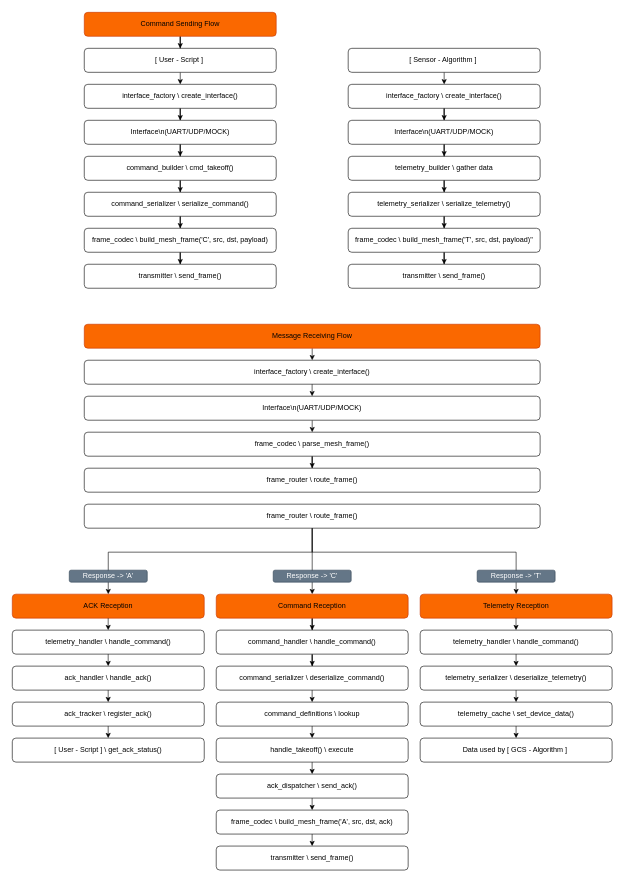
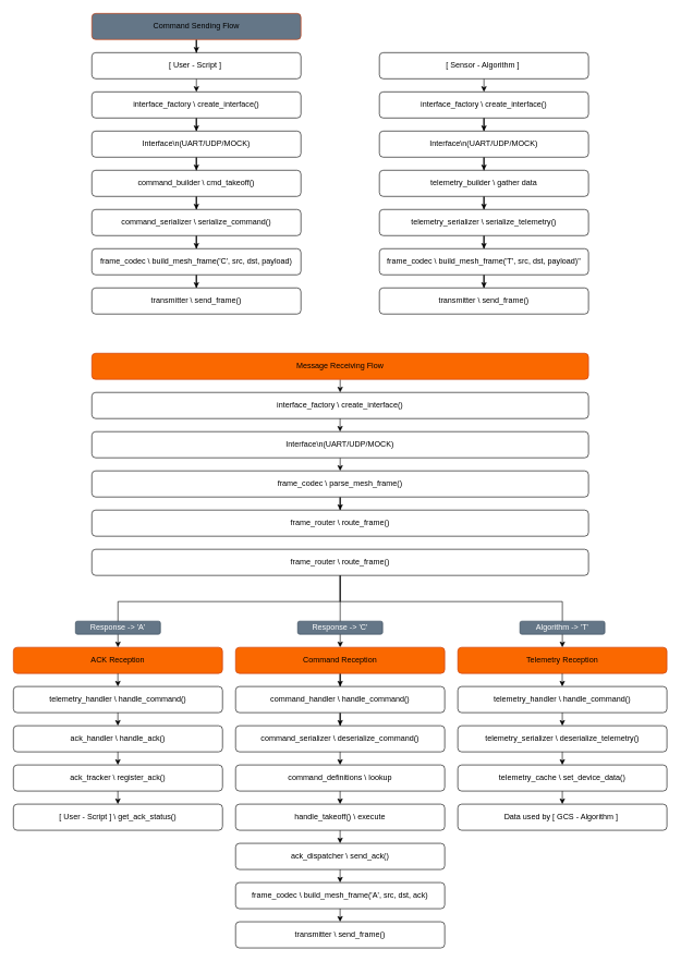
  <mxCell id="0" />
  <mxCell id="1" parent="0" />
  <mxCell id="2" value="" style="edgeStyle=orthogonalEdgeStyle;rounded=0;orthogonalLoop=1;jettySize=auto;html=1;" edge="1" parent="1" source="3"><mxGeometry relative="1" as="geometry"><mxPoint x="300.034" y="140" as="targetPoint" /></mxGeometry></mxCell>
  <mxCell id="3" value="[ User - Script ]&amp;nbsp;" style="rounded=1;whiteSpace=wrap;html=1;" vertex="1" parent="1"><mxGeometry x="140" y="80" width="320" height="40" as="geometry" /></mxCell>
  <mxCell id="4" value="" style="edgeStyle=orthogonalEdgeStyle;rounded=0;orthogonalLoop=1;jettySize=auto;html=1;" edge="1" parent="1" source="5" target="3"><mxGeometry relative="1" as="geometry" /></mxCell>
- <mxCell id="5" value="Command Sending Flow" style="rounded=1;whiteSpace=wrap;html=1;fillColor=#fa6800;fontColor=#000000;strokeColor=#C73500;" vertex="1" parent="1"><mxGeometry x="140" width="320" height="40" as="geometry" y="20" /></mxCell>
+ <mxCell id="5" value="Command Sending Flow" style="rounded=1;whiteSpace=wrap;html=1;fillColor=#647687;fontColor=#000000;strokeColor=#C73500;" vertex="1" parent="1"><mxGeometry x="140" width="320" height="40" as="geometry" y="20" /></mxCell>
  <mxCell id="6" value="" style="edgeStyle=orthogonalEdgeStyle;rounded=0;orthogonalLoop=1;jettySize=auto;html=1;" edge="1" parent="1" source="7"><mxGeometry relative="1" as="geometry"><mxPoint x="740.034" y="140" as="targetPoint" /></mxGeometry></mxCell>
  <mxCell id="7" value="[ Sensor - Algorithm ]&amp;nbsp;" style="rounded=1;whiteSpace=wrap;html=1;" vertex="1" parent="1"><mxGeometry x="580" y="80" width="320" height="40" as="geometry" /></mxCell>
  <mxCell id="8" value="" style="edgeStyle=orthogonalEdgeStyle;rounded=0;orthogonalLoop=1;jettySize=auto;html=1;" edge="1" parent="1" source="9" target="11"><mxGeometry relative="1" as="geometry" /></mxCell>
  <mxCell id="9" value="command_builder \ cmd_takeoff()" style="rounded=1;whiteSpace=wrap;html=1;" vertex="1" parent="1"><mxGeometry x="140" y="260" width="320" height="40" as="geometry" /></mxCell>
  <mxCell id="10" value="" style="edgeStyle=orthogonalEdgeStyle;rounded=0;orthogonalLoop=1;jettySize=auto;html=1;" edge="1" parent="1" source="11" target="13"><mxGeometry relative="1" as="geometry" /></mxCell>
  <mxCell id="11" value="command_serializer \ serialize_command()" style="rounded=1;whiteSpace=wrap;html=1;" vertex="1" parent="1"><mxGeometry x="140" y="320" width="320" height="40" as="geometry" /></mxCell>
  <mxCell id="12" value="" style="edgeStyle=orthogonalEdgeStyle;rounded=0;orthogonalLoop=1;jettySize=auto;html=1;" edge="1" parent="1" source="13" target="14"><mxGeometry relative="1" as="geometry" /></mxCell>
  <mxCell id="13" value="frame_codec \ build_mesh_frame('C', src, dst, payload)" style="rounded=1;whiteSpace=wrap;html=1;" vertex="1" parent="1"><mxGeometry x="140" y="380" width="320" height="40" as="geometry" /></mxCell>
  <mxCell id="14" value="transmitter \ send_frame()" style="rounded=1;whiteSpace=wrap;html=1;" vertex="1" parent="1"><mxGeometry x="140" y="440" width="320" height="40" as="geometry" /></mxCell>
  <mxCell id="15" value="" style="edgeStyle=orthogonalEdgeStyle;rounded=0;orthogonalLoop=1;jettySize=auto;html=1;" edge="1" parent="1" source="16" target="18"><mxGeometry relative="1" as="geometry" /></mxCell>
  <mxCell id="16" value="interface_factory \ create_interface()" style="rounded=1;whiteSpace=wrap;html=1;" vertex="1" parent="1"><mxGeometry x="140" y="140" width="320" height="40" as="geometry" /></mxCell>
  <mxCell id="17" value="" style="edgeStyle=orthogonalEdgeStyle;rounded=0;orthogonalLoop=1;jettySize=auto;html=1;entryX=0.5;entryY=0;entryDx=0;entryDy=0;" edge="1" parent="1" source="18" target="9"><mxGeometry relative="1" as="geometry" /></mxCell>
  <mxCell id="18" value="Interface\n(UART/UDP/MOCK)" style="rounded=1;whiteSpace=wrap;html=1;" vertex="1" parent="1"><mxGeometry x="140" y="200" width="320" height="40" as="geometry" /></mxCell>
  <mxCell id="19" value="" style="edgeStyle=orthogonalEdgeStyle;rounded=0;orthogonalLoop=1;jettySize=auto;html=1;" edge="1" parent="1" source="20" target="22"><mxGeometry relative="1" as="geometry" /></mxCell>
  <mxCell id="20" value="telemetry_builder \ gather data" style="rounded=1;whiteSpace=wrap;html=1;" vertex="1" parent="1"><mxGeometry x="580" y="260" width="320" height="40" as="geometry" /></mxCell>
  <mxCell id="21" value="" style="edgeStyle=orthogonalEdgeStyle;rounded=0;orthogonalLoop=1;jettySize=auto;html=1;" edge="1" parent="1" source="22" target="24"><mxGeometry relative="1" as="geometry" /></mxCell>
  <mxCell id="22" value="telemetry_serializer \ serialize_telemetry()" style="rounded=1;whiteSpace=wrap;html=1;" vertex="1" parent="1"><mxGeometry x="580" y="320" width="320" height="40" as="geometry" /></mxCell>
  <mxCell id="23" value="" style="edgeStyle=orthogonalEdgeStyle;rounded=0;orthogonalLoop=1;jettySize=auto;html=1;" edge="1" parent="1" source="24" target="25"><mxGeometry relative="1" as="geometry" /></mxCell>
  <mxCell id="24" value="frame_codec \&amp;nbsp;build_mesh_frame('T', src, dst, payload)&quot;" style="rounded=1;whiteSpace=wrap;html=1;" vertex="1" parent="1"><mxGeometry x="580" y="380" width="320" height="40" as="geometry" /></mxCell>
  <mxCell id="25" value="transmitter \ send_frame()" style="rounded=1;whiteSpace=wrap;html=1;" vertex="1" parent="1"><mxGeometry x="580" y="440" width="320" height="40" as="geometry" /></mxCell>
  <mxCell id="26" value="" style="edgeStyle=orthogonalEdgeStyle;rounded=0;orthogonalLoop=1;jettySize=auto;html=1;" edge="1" parent="1" source="27" target="29"><mxGeometry relative="1" as="geometry" /></mxCell>
  <mxCell id="27" value="interface_factory \ create_interface()" style="rounded=1;whiteSpace=wrap;html=1;" vertex="1" parent="1"><mxGeometry x="580" y="140" width="320" height="40" as="geometry" /></mxCell>
  <mxCell id="28" value="" style="edgeStyle=orthogonalEdgeStyle;rounded=0;orthogonalLoop=1;jettySize=auto;html=1;entryX=0.5;entryY=0;entryDx=0;entryDy=0;" edge="1" parent="1" source="29" target="20"><mxGeometry relative="1" as="geometry" /></mxCell>
  <mxCell id="29" value="Interface\n(UART/UDP/MOCK)" style="rounded=1;whiteSpace=wrap;html=1;" vertex="1" parent="1"><mxGeometry x="580" y="200" width="320" height="40" as="geometry" /></mxCell>
  <mxCell id="30" value="" style="edgeStyle=orthogonalEdgeStyle;rounded=0;orthogonalLoop=1;jettySize=auto;html=1;entryX=0.5;entryY=0;entryDx=0;entryDy=0;" edge="1" parent="1" source="31"><mxGeometry relative="1" as="geometry"><mxPoint x="520" y="600" as="targetPoint" /></mxGeometry></mxCell>
  <mxCell id="31" value="Message Receiving Flow" style="rounded=1;whiteSpace=wrap;html=1;fillColor=#fa6800;fontColor=#000000;strokeColor=#C73500;" vertex="1" parent="1"><mxGeometry x="140" y="540" width="760" height="40" as="geometry" /></mxCell>
  <mxCell id="32" value="" style="edgeStyle=orthogonalEdgeStyle;rounded=0;orthogonalLoop=1;jettySize=auto;html=1;" edge="1" parent="1" source="33" target="34"><mxGeometry relative="1" as="geometry" /></mxCell>
  <mxCell id="33" value="frame_codec \ parse_mesh_frame()" style="rounded=1;whiteSpace=wrap;html=1;" vertex="1" parent="1"><mxGeometry x="140" y="720" width="760" height="40" as="geometry" /></mxCell>
  <mxCell id="34" value="frame_router \ route_frame()" style="rounded=1;whiteSpace=wrap;html=1;" vertex="1" parent="1"><mxGeometry x="140" y="780" width="760" height="40" as="geometry" /></mxCell>
  <mxCell id="35" value="" style="edgeStyle=orthogonalEdgeStyle;rounded=0;orthogonalLoop=1;jettySize=auto;html=1;" edge="1" parent="1" source="36" target="38"><mxGeometry relative="1" as="geometry" /></mxCell>
  <mxCell id="36" value="frame_router \ route_frame()" style="rounded=1;whiteSpace=wrap;html=1;" vertex="1" parent="1"><mxGeometry x="140" y="840" width="760" height="40" as="geometry" /></mxCell>
  <mxCell id="37" value="" style="edgeStyle=orthogonalEdgeStyle;rounded=0;orthogonalLoop=1;jettySize=auto;html=1;entryX=0.5;entryY=0;entryDx=0;entryDy=0;" edge="1" parent="1" source="38" target="42"><mxGeometry relative="1" as="geometry" /></mxCell>
  <mxCell id="38" value="Command Reception" style="rounded=1;whiteSpace=wrap;html=1;fillColor=#fa6800;fontColor=#000000;strokeColor=#C73500;" vertex="1" parent="1"><mxGeometry x="360" y="990" width="320" height="40" as="geometry" /></mxCell>
  <mxCell id="39" value="Telemetry Reception" style="rounded=1;whiteSpace=wrap;html=1;fillColor=#fa6800;fontColor=#000000;strokeColor=#C73500;" vertex="1" parent="1"><mxGeometry x="700" y="990" width="320" height="40" as="geometry" /></mxCell>
  <mxCell id="40" value="ACK Reception" style="rounded=1;whiteSpace=wrap;html=1;fillColor=#fa6800;fontColor=#000000;strokeColor=#C73500;" vertex="1" parent="1"><mxGeometry x="20" y="990" width="320" height="40" as="geometry" /></mxCell>
  <mxCell id="41" value="" style="edgeStyle=orthogonalEdgeStyle;rounded=0;orthogonalLoop=1;jettySize=auto;html=1;entryX=0.5;entryY=0;entryDx=0;entryDy=0;" edge="1" parent="1" source="42" target="45"><mxGeometry relative="1" as="geometry" /></mxCell>
  <mxCell id="42" value="command_handler \ handle_command()" style="rounded=1;whiteSpace=wrap;html=1;" vertex="1" parent="1"><mxGeometry x="360" y="1050" width="320" height="40" as="geometry" /></mxCell>
  <mxCell id="43" value="telemetry_handler \ handle_command()" style="rounded=1;whiteSpace=wrap;html=1;" vertex="1" parent="1"><mxGeometry x="700" y="1050" width="320" height="40" as="geometry" /></mxCell>
  <mxCell id="44" value="telemetry_handler \ handle_command()" style="rounded=1;whiteSpace=wrap;html=1;" vertex="1" parent="1"><mxGeometry x="20" y="1050" width="320" height="40" as="geometry" /></mxCell>
  <mxCell id="45" value="command_serializer \ deserialize_command()" style="rounded=1;whiteSpace=wrap;html=1;" vertex="1" parent="1"><mxGeometry x="360" y="1110" width="320" height="40" as="geometry" /></mxCell>
  <mxCell id="46" value="command_definitions \ lookup" style="rounded=1;whiteSpace=wrap;html=1;" vertex="1" parent="1"><mxGeometry x="360" y="1170" width="320" height="40" as="geometry" /></mxCell>
  <mxCell id="47" value="handle_takeoff() \ execute" style="rounded=1;whiteSpace=wrap;html=1;" vertex="1" parent="1"><mxGeometry x="360" y="1230" width="320" height="40" as="geometry" /></mxCell>
  <mxCell id="48" value="ack_dispatcher \ send_ack()" style="rounded=1;whiteSpace=wrap;html=1;" vertex="1" parent="1"><mxGeometry x="360" y="1290" width="320" height="40" as="geometry" /></mxCell>
  <mxCell id="49" value="frame_codec \ build_mesh_frame('A', src, dst, ack)" style="rounded=1;whiteSpace=wrap;html=1;" vertex="1" parent="1"><mxGeometry x="360" y="1350" width="320" height="40" as="geometry" /></mxCell>
  <mxCell id="50" value="transmitter \ send_frame()" style="rounded=1;whiteSpace=wrap;html=1;" vertex="1" parent="1"><mxGeometry x="360" y="1410" width="320" height="40" as="geometry" /></mxCell>
  <mxCell id="51" value="" style="edgeStyle=orthogonalEdgeStyle;rounded=0;orthogonalLoop=1;jettySize=auto;html=1;entryX=0.5;entryY=0;entryDx=0;entryDy=0;" edge="1" parent="1"><mxGeometry relative="1" as="geometry"><mxPoint x="519.89" y="1150" as="sourcePoint" /><mxPoint x="519.89" y="1170" as="targetPoint" /></mxGeometry></mxCell>
  <mxCell id="52" value="" style="edgeStyle=orthogonalEdgeStyle;rounded=0;orthogonalLoop=1;jettySize=auto;html=1;entryX=0.5;entryY=0;entryDx=0;entryDy=0;" edge="1" parent="1"><mxGeometry relative="1" as="geometry"><mxPoint x="519.89" y="1210" as="sourcePoint" /><mxPoint x="519.89" y="1230" as="targetPoint" /></mxGeometry></mxCell>
  <mxCell id="53" value="" style="edgeStyle=orthogonalEdgeStyle;rounded=0;orthogonalLoop=1;jettySize=auto;html=1;entryX=0.5;entryY=0;entryDx=0;entryDy=0;" edge="1" parent="1"><mxGeometry relative="1" as="geometry"><mxPoint x="519.89" y="1270" as="sourcePoint" /><mxPoint x="519.89" y="1290" as="targetPoint" /></mxGeometry></mxCell>
  <mxCell id="54" value="" style="edgeStyle=orthogonalEdgeStyle;rounded=0;orthogonalLoop=1;jettySize=auto;html=1;entryX=0.5;entryY=0;entryDx=0;entryDy=0;" edge="1" parent="1"><mxGeometry relative="1" as="geometry"><mxPoint x="519.89" y="1330" as="sourcePoint" /><mxPoint x="519.89" y="1350" as="targetPoint" /></mxGeometry></mxCell>
  <mxCell id="55" value="" style="edgeStyle=orthogonalEdgeStyle;rounded=0;orthogonalLoop=1;jettySize=auto;html=1;entryX=0.5;entryY=0;entryDx=0;entryDy=0;" edge="1" parent="1"><mxGeometry relative="1" as="geometry"><mxPoint x="519.9" y="1390" as="sourcePoint" /><mxPoint x="519.9" y="1410" as="targetPoint" /></mxGeometry></mxCell>
  <mxCell id="56" value="interface_factory \ create_interface()" style="rounded=1;whiteSpace=wrap;html=1;" vertex="1" parent="1"><mxGeometry x="140" y="600" width="760" height="40" as="geometry" /></mxCell>
  <mxCell id="57" value="" style="edgeStyle=orthogonalEdgeStyle;rounded=0;orthogonalLoop=1;jettySize=auto;html=1;" edge="1" parent="1" source="58"><mxGeometry relative="1" as="geometry"><mxPoint x="520" y="720" as="targetPoint" /></mxGeometry></mxCell>
  <mxCell id="58" value="Interface\n(UART/UDP/MOCK)" style="rounded=1;whiteSpace=wrap;html=1;" vertex="1" parent="1"><mxGeometry x="140" y="660" width="760" height="40" as="geometry" /></mxCell>
  <mxCell id="59" value="" style="edgeStyle=orthogonalEdgeStyle;rounded=0;orthogonalLoop=1;jettySize=auto;html=1;entryX=0.5;entryY=0;entryDx=0;entryDy=0;" edge="1" parent="1"><mxGeometry relative="1" as="geometry"><mxPoint x="519.86" y="640" as="sourcePoint" /><mxPoint x="519.86" y="660" as="targetPoint" /></mxGeometry></mxCell>
  <mxCell id="60" value="telemetry_serializer \ deserialize_telemetry()" style="rounded=1;whiteSpace=wrap;html=1;" vertex="1" parent="1"><mxGeometry x="700" y="1110" width="320" height="40" as="geometry" /></mxCell>
  <mxCell id="61" value="telemetry_cache \ set_device_data()" style="rounded=1;whiteSpace=wrap;html=1;" vertex="1" parent="1"><mxGeometry x="700" y="1170" width="320" height="40" as="geometry" /></mxCell>
  <mxCell id="62" value="Data used by [ GCS - Algorithm ]&amp;nbsp;" style="rounded=1;whiteSpace=wrap;html=1;" vertex="1" parent="1"><mxGeometry x="700" y="1230" width="320" height="40" as="geometry" /></mxCell>
  <mxCell id="63" value="ack_handler \ handle_ack()" style="rounded=1;whiteSpace=wrap;html=1;" vertex="1" parent="1"><mxGeometry x="20" y="1110" width="320" height="40" as="geometry" /></mxCell>
  <mxCell id="64" value="ack_tracker \ register_ack()" style="rounded=1;whiteSpace=wrap;html=1;" vertex="1" parent="1"><mxGeometry x="20" y="1170" width="320" height="40" as="geometry" /></mxCell>
  <mxCell id="65" value="[ User - Script ] \ get_ack_status()" style="rounded=1;whiteSpace=wrap;html=1;" vertex="1" parent="1"><mxGeometry x="20" y="1230" width="320" height="40" as="geometry" /></mxCell>
  <mxCell id="66" value="" style="endArrow=classic;html=1;rounded=0;exitX=0.5;exitY=1;exitDx=0;exitDy=0;entryX=0.5;entryY=0;entryDx=0;entryDy=0;" edge="1" parent="1" source="36" target="40"><mxGeometry width="50" height="50" relative="1" as="geometry"><mxPoint x="310" y="1000" as="sourcePoint" /><mxPoint x="360" y="950" as="targetPoint" /><Array as="points"><mxPoint x="520" y="920" /><mxPoint x="180" y="920" /></Array></mxGeometry></mxCell>
  <mxCell id="67" value="" style="endArrow=classic;html=1;rounded=0;exitX=0.5;exitY=1;exitDx=0;exitDy=0;entryX=0.5;entryY=0;entryDx=0;entryDy=0;" edge="1" parent="1" source="36" target="39"><mxGeometry width="50" height="50" relative="1" as="geometry"><mxPoint x="530" y="890" as="sourcePoint" /><mxPoint x="880" y="950" as="targetPoint" /><Array as="points"><mxPoint x="520" y="920" /><mxPoint x="860" y="920" /></Array></mxGeometry></mxCell>
  <mxCell id="68" value="Response -&amp;gt; 'C'" style="rounded=1;whiteSpace=wrap;html=1;fillColor=#647687;fontColor=#ffffff;strokeColor=#314354;" vertex="1" parent="1"><mxGeometry x="455" y="950" width="130" height="20" as="geometry" /></mxCell>
  <mxCell id="69" value="Response -&amp;gt; 'A'" style="rounded=1;whiteSpace=wrap;html=1;fillColor=#647687;fontColor=#ffffff;strokeColor=#314354;" vertex="1" parent="1"><mxGeometry x="115" y="950" width="130" height="20" as="geometry" /></mxCell>
- <mxCell id="70" value="Response -&amp;gt; 'T'" style="rounded=1;whiteSpace=wrap;html=1;fillColor=#647687;fontColor=#ffffff;strokeColor=#314354;" vertex="1" parent="1"><mxGeometry x="795" y="950" width="130" height="20" as="geometry" /></mxCell>
+ <mxCell id="70" value="Algorithm -&amp;gt; 'T'" style="rounded=1;whiteSpace=wrap;html=1;fillColor=#647687;fontColor=#ffffff;strokeColor=#314354;" vertex="1" parent="1"><mxGeometry x="795" y="950" width="130" height="20" as="geometry" /></mxCell>
  <mxCell id="71" value="" style="edgeStyle=orthogonalEdgeStyle;rounded=0;orthogonalLoop=1;jettySize=auto;html=1;entryX=0.5;entryY=0;entryDx=0;entryDy=0;" edge="1" parent="1"><mxGeometry relative="1" as="geometry"><mxPoint x="859.82" y="1030" as="sourcePoint" /><mxPoint x="859.82" y="1050" as="targetPoint" /></mxGeometry></mxCell>
  <mxCell id="72" value="" style="edgeStyle=orthogonalEdgeStyle;rounded=0;orthogonalLoop=1;jettySize=auto;html=1;entryX=0.5;entryY=0;entryDx=0;entryDy=0;" edge="1" parent="1"><mxGeometry relative="1" as="geometry"><mxPoint x="859.92" y="1090" as="sourcePoint" /><mxPoint x="859.92" y="1110" as="targetPoint" /></mxGeometry></mxCell>
  <mxCell id="73" value="" style="edgeStyle=orthogonalEdgeStyle;rounded=0;orthogonalLoop=1;jettySize=auto;html=1;entryX=0.5;entryY=0;entryDx=0;entryDy=0;" edge="1" parent="1"><mxGeometry relative="1" as="geometry"><mxPoint x="859.92" y="1150" as="sourcePoint" /><mxPoint x="859.92" y="1170" as="targetPoint" /></mxGeometry></mxCell>
  <mxCell id="74" value="" style="edgeStyle=orthogonalEdgeStyle;rounded=0;orthogonalLoop=1;jettySize=auto;html=1;entryX=0.5;entryY=0;entryDx=0;entryDy=0;" edge="1" parent="1"><mxGeometry relative="1" as="geometry"><mxPoint x="859.92" y="1210" as="sourcePoint" /><mxPoint x="859.92" y="1230" as="targetPoint" /></mxGeometry></mxCell>
  <mxCell id="75" value="" style="edgeStyle=orthogonalEdgeStyle;rounded=0;orthogonalLoop=1;jettySize=auto;html=1;entryX=0.5;entryY=0;entryDx=0;entryDy=0;" edge="1" parent="1"><mxGeometry relative="1" as="geometry"><mxPoint x="179.86" y="1210" as="sourcePoint" /><mxPoint x="179.86" y="1230" as="targetPoint" /></mxGeometry></mxCell>
  <mxCell id="76" value="" style="edgeStyle=orthogonalEdgeStyle;rounded=0;orthogonalLoop=1;jettySize=auto;html=1;entryX=0.5;entryY=0;entryDx=0;entryDy=0;" edge="1" parent="1"><mxGeometry relative="1" as="geometry"><mxPoint x="179.86" y="1150" as="sourcePoint" /><mxPoint x="179.86" y="1170" as="targetPoint" /></mxGeometry></mxCell>
  <mxCell id="77" value="" style="edgeStyle=orthogonalEdgeStyle;rounded=0;orthogonalLoop=1;jettySize=auto;html=1;entryX=0.5;entryY=0;entryDx=0;entryDy=0;" edge="1" parent="1"><mxGeometry relative="1" as="geometry"><mxPoint x="179.86" y="1090" as="sourcePoint" /><mxPoint x="179.86" y="1110" as="targetPoint" /></mxGeometry></mxCell>
  <mxCell id="78" value="" style="edgeStyle=orthogonalEdgeStyle;rounded=0;orthogonalLoop=1;jettySize=auto;html=1;entryX=0.5;entryY=0;entryDx=0;entryDy=0;" edge="1" parent="1"><mxGeometry relative="1" as="geometry"><mxPoint x="179.86" y="1030" as="sourcePoint" /><mxPoint x="179.86" y="1050" as="targetPoint" /></mxGeometry></mxCell>
